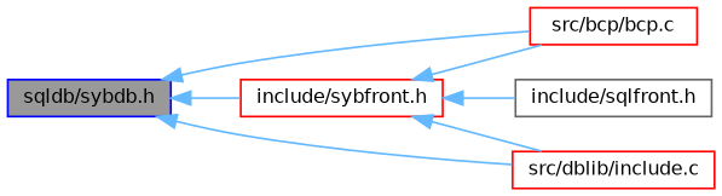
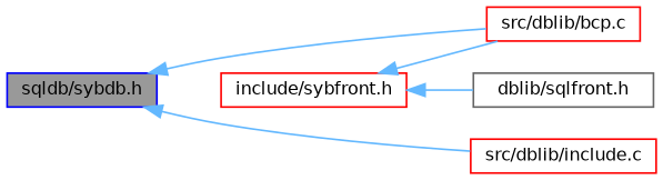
  digraph {
    rankdir=LR
    node [color=red fillcolor=white fontname=Helvetica fontsize=10 shape=box style=filled]
    edge [color=steelblue1 dir=back fontname=Helvetica fontsize=10 labelfontname=Helvetica labelfontsize=10 style=solid]
    n1 [color=blue fillcolor=grey60 fontcolor=black height=0.2 label="sqldb/sybdb.h" width=0.4]
    n2 [height=0.2 label="include/sybfront.h" width=0.4]
-   n3 [height=0.2 label="src/bcp/bcp.c" width=0.4]
+   n3 [height=0.2 label="src/dblib/bcp.c" width=0.4]
    n4 [height=0.2 label="src/dblib/include.c" width=0.4]
-   n5 [color=gray40 height=0.2 label="include/sqlfront.h" width=0.4]
-   n1 -> n2
+   n5 [color=gray40 height=0.2 label="dblib/sqlfront.h" width=0.4]
    n1 -> n3
    n1 -> n4
    n2 -> n3
-   n2 -> n4
    n2 -> n5
  }
